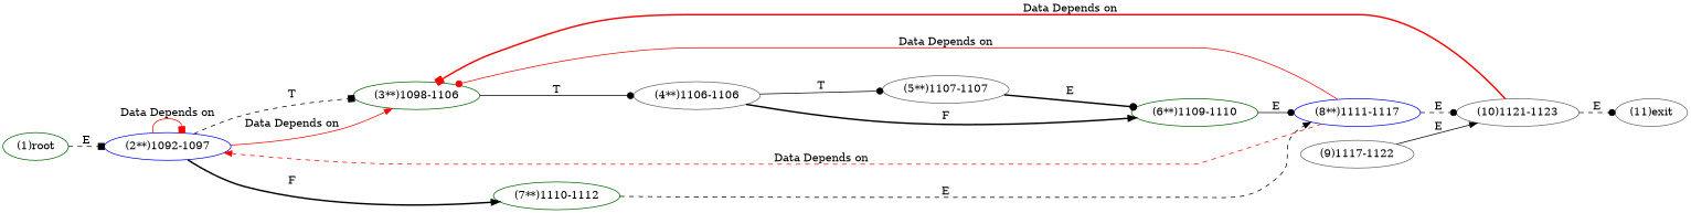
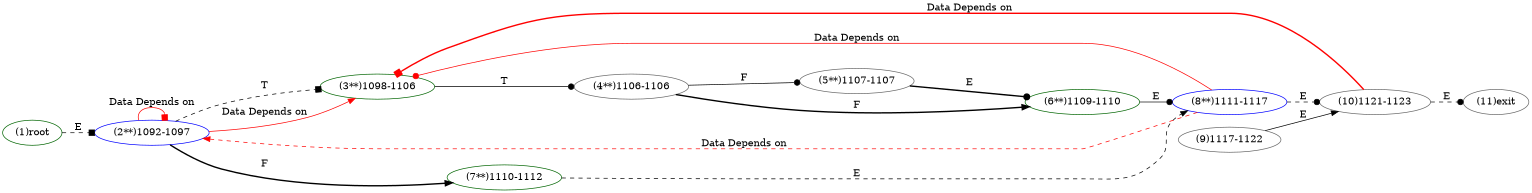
  digraph {
    rankdir=LR
    node [color=gray40]
    edge [arrowhead=dot style=solid]
    n1 [color=darkgreen label="(1)root"]
    n2 [color=blue label="(2**)1092-1097"]
    n3 [color=darkgreen label="(3**)1098-1106"]
    n4 [color=darkgreen label="(7**)1110-1112"]
    n5 [label="(4**)1106-1106"]
    n6 [color=darkgreen label="(6**)1109-1110"]
    n7 [color=blue label="(8**)1111-1117"]
    n8 [label="(5**)1107-1107"]
    n9 [label="(10)1121-1123"]
    n10 [label="(11)exit"]
    n11 [label="(9)1117-1122"]
    n1 -> n2 [arrowhead=box label=E style=dashed]
    n2 -> n2 [arrowhead=box color=red label="Data Depends on"]
    n2 -> n3 [arrowhead=box label=T style=dashed]
    n2 -> n3 [arrowhead=normal color=red label="Data Depends on"]
    n2 -> n4 [arrowhead=normal label=F style=bold]
    n3 -> n5 [label=T]
    n4 -> n7 [arrowhead=normal label=E style=dashed]
    n5 -> n6 [arrowhead=normal label=F style=bold]
-   n5 -> n8 [label=T]
+   n5 -> n8 [label=F]
    n6 -> n7 [label=E]
    n7 -> n2 [arrowhead=normal color=red label="Data Depends on" style=dashed]
    n7 -> n3 [color=red label="Data Depends on"]
    n7 -> n9 [label=E style=dashed]
    n8 -> n6 [label=E style=bold]
    n9 -> n3 [arrowhead=box color=red label="Data Depends on" style=bold]
    n9 -> n10 [label=E style=dashed]
    n11 -> n9 [arrowhead=normal label=E]
  }
